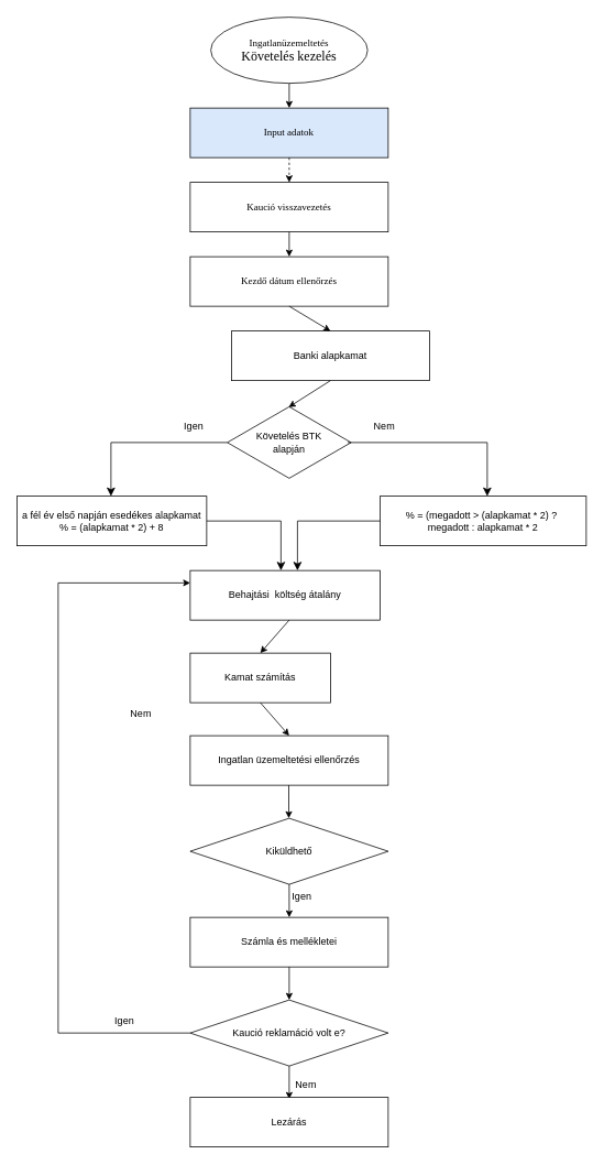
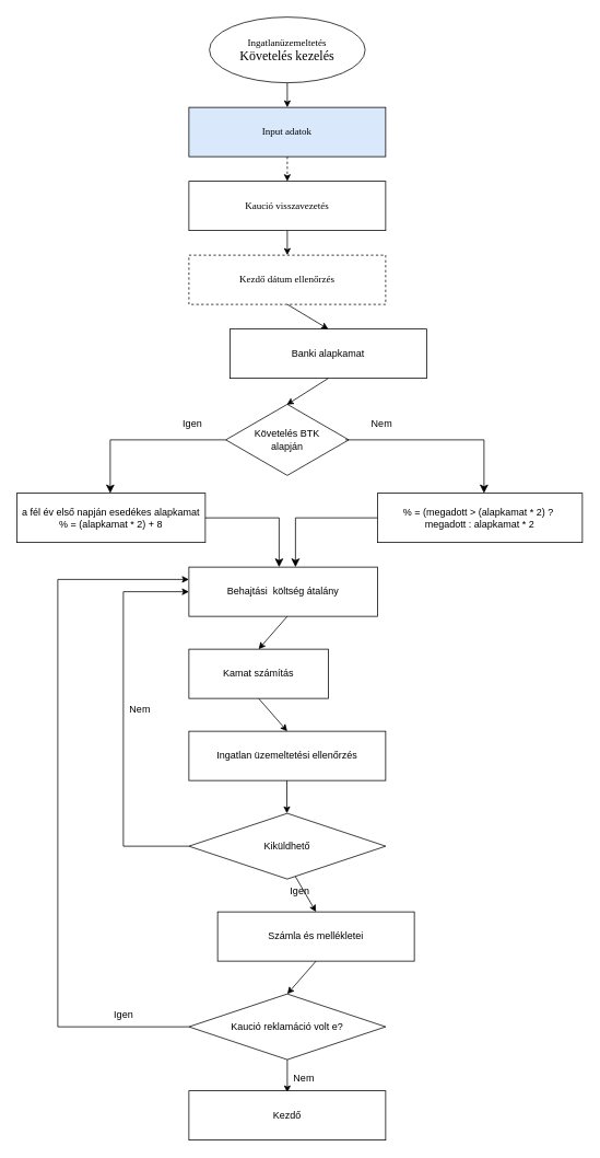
  <mxCell id="0" />
  <mxCell id="1" parent="0" />
  <mxCell id="2" value="" style="endArrow=classic;html=1;rounded=0;exitX=0.5;exitY=1;exitDx=0;exitDy=0;labelBackgroundColor=none;fontColor=default;entryX=0.5;entryY=0;entryDx=0;entryDy=0;" parent="1" target="3" edge="1"><mxGeometry width="50" height="50" relative="1" as="geometry"><mxPoint x="350" y="100" as="sourcePoint" /><mxPoint x="510" y="130" as="targetPoint" /></mxGeometry></mxCell>
  <mxCell id="3" value="&lt;font face=&quot;Tahoma&quot;&gt;Input adatok&lt;/font&gt;" style="rounded=0;whiteSpace=wrap;html=1;labelBackgroundColor=none;fillColor=#dae8fc;" parent="1" vertex="1"><mxGeometry x="230" y="130" width="240" height="60" as="geometry" /></mxCell>
  <mxCell id="4" value="&lt;font face=&quot;Tahoma&quot;&gt;Kaució visszavezetés&lt;/font&gt;" style="rounded=0;whiteSpace=wrap;html=1;labelBackgroundColor=none;" parent="1" vertex="1"><mxGeometry x="230" y="220" width="240" height="60" as="geometry" /></mxCell>
- <mxCell id="5" value="&lt;font face=&quot;Tahoma&quot;&gt;Kezdő dátum ellenőrzés&lt;/font&gt;" style="rounded=0;whiteSpace=wrap;html=1;labelBackgroundColor=none;" parent="1" vertex="1"><mxGeometry x="230" y="310" width="240" height="60" as="geometry" /></mxCell>
+ <mxCell id="5" value="&lt;font face=&quot;Tahoma&quot;&gt;Kezdő dátum ellenőrzés&lt;/font&gt;" style="rounded=0;whiteSpace=wrap;html=1;labelBackgroundColor=none;dashed=1;" parent="1" vertex="1"><mxGeometry x="230" y="310" width="240" height="60" as="geometry" /></mxCell>
  <mxCell id="6" value="Követelés BTK&lt;div&gt;alapján&lt;/div&gt;" style="html=1;whiteSpace=wrap;aspect=fixed;shape=isoRectangle;" parent="1" vertex="1"><mxGeometry x="275" y="490" width="150" height="90" as="geometry" /></mxCell>
  <mxCell id="7" value="% = (megadott &amp;gt; (alapkamat * 2) ?&amp;nbsp;&lt;div&gt;megadott : alapkamat * 2&lt;/div&gt;" style="whiteSpace=wrap;html=1;" parent="1" vertex="1"><mxGeometry x="460" y="600" width="250" height="60" as="geometry" /></mxCell>
  <mxCell id="8" value="&lt;div&gt;a fél év első napján esedékes alapkamat&lt;/div&gt;% = (alapkamat * 2) + 8" style="whiteSpace=wrap;html=1;" parent="1" vertex="1"><mxGeometry x="20" y="600" width="230" height="60" as="geometry" /></mxCell>
  <mxCell id="9" value="Igen" style="text;html=1;align=center;verticalAlign=middle;resizable=0;points=[];autosize=1;strokeColor=none;fillColor=none;" parent="1" vertex="1"><mxGeometry x="209" y="500" width="50" height="30" as="geometry" /></mxCell>
  <mxCell id="10" value="Nem" style="text;html=1;align=center;verticalAlign=middle;resizable=0;points=[];autosize=1;strokeColor=none;fillColor=none;" parent="1" vertex="1"><mxGeometry x="440" y="500" width="50" height="30" as="geometry" /></mxCell>
  <mxCell id="11" value="Banki alapkamat" style="whiteSpace=wrap;html=1;" parent="1" vertex="1"><mxGeometry x="280" y="400" width="240" height="60" as="geometry" /></mxCell>
  <mxCell id="12" value="" style="edgeStyle=none;orthogonalLoop=1;jettySize=auto;html=1;rounded=0;entryX=0.5;entryY=0;entryDx=0;entryDy=0;exitX=0.5;exitY=1;exitDx=0;exitDy=0;" parent="1" source="5" target="11" edge="1"><mxGeometry width="100" relative="1" as="geometry"><mxPoint x="350" y="440" as="sourcePoint" /><mxPoint x="400" y="450" as="targetPoint" /><Array as="points" /></mxGeometry></mxCell>
  <mxCell id="13" value="" style="edgeStyle=none;orthogonalLoop=1;jettySize=auto;html=1;rounded=0;entryX=0.5;entryY=0;entryDx=0;entryDy=0;exitX=0.5;exitY=1;exitDx=0;exitDy=0;" parent="1" source="4" target="5" edge="1"><mxGeometry width="100" relative="1" as="geometry"><mxPoint x="300" y="340" as="sourcePoint" /><mxPoint x="400" y="340" as="targetPoint" /><Array as="points" /></mxGeometry></mxCell>
  <mxCell id="14" value="" style="edgeStyle=none;orthogonalLoop=1;jettySize=auto;html=1;rounded=0;entryX=0.5;entryY=0;entryDx=0;entryDy=0;exitX=0.5;exitY=1;exitDx=0;exitDy=0;dashed=1;" parent="1" source="3" target="4" edge="1"><mxGeometry width="100" relative="1" as="geometry"><mxPoint x="300" y="240" as="sourcePoint" /><mxPoint x="400" y="240" as="targetPoint" /><Array as="points" /></mxGeometry></mxCell>
  <mxCell id="15" value="" style="edgeStyle=none;orthogonalLoop=1;jettySize=auto;html=1;rounded=0;entryX=0.496;entryY=0.024;entryDx=0;entryDy=0;entryPerimeter=0;exitX=0.5;exitY=1;exitDx=0;exitDy=0;" parent="1" source="11" target="6" edge="1"><mxGeometry width="100" relative="1" as="geometry"><mxPoint x="300" y="470" as="sourcePoint" /><mxPoint x="400" y="470" as="targetPoint" /><Array as="points" /></mxGeometry></mxCell>
  <mxCell id="16" value="" style="edgeStyle=segmentEdgeStyle;endArrow=classic;html=1;curved=0;rounded=0;endSize=8;startSize=8;exitX=0.972;exitY=0.5;exitDx=0;exitDy=0;exitPerimeter=0;" parent="1" source="6" edge="1"><mxGeometry width="50" height="50" relative="1" as="geometry"><mxPoint x="540" y="540" as="sourcePoint" /><mxPoint x="590" y="600" as="targetPoint" /></mxGeometry></mxCell>
  <mxCell id="17" value="" style="edgeStyle=segmentEdgeStyle;endArrow=classic;html=1;curved=0;rounded=0;endSize=8;startSize=8;" parent="1" edge="1"><mxGeometry width="50" height="50" relative="1" as="geometry"><mxPoint x="275" y="535" as="sourcePoint" /><mxPoint x="134" y="600" as="targetPoint" /></mxGeometry></mxCell>
  <mxCell id="18" value="" style="edgeStyle=segmentEdgeStyle;endArrow=classic;html=1;curved=0;rounded=0;endSize=8;startSize=8;exitX=0;exitY=0.5;exitDx=0;exitDy=0;" parent="1" source="7" edge="1"><mxGeometry width="50" height="50" relative="1" as="geometry"><mxPoint x="415" y="630" as="sourcePoint" /><mxPoint x="360" y="690" as="targetPoint" /><Array as="points"><mxPoint x="360" y="630" /><mxPoint x="360" y="690" /></Array></mxGeometry></mxCell>
  <mxCell id="19" value="" style="edgeStyle=segmentEdgeStyle;endArrow=classic;html=1;curved=0;rounded=0;endSize=8;startSize=8;exitX=1;exitY=0.5;exitDx=0;exitDy=0;" parent="1" source="8" edge="1"><mxGeometry width="50" height="50" relative="1" as="geometry"><mxPoint x="270" y="630" as="sourcePoint" /><mxPoint x="340" y="690" as="targetPoint" /><Array as="points"><mxPoint x="340" y="630" /><mxPoint x="340" y="690" /></Array></mxGeometry></mxCell>
  <mxCell id="20" value="Behajtási&amp;nbsp; költség átalány&lt;div&gt;&lt;/div&gt;" style="whiteSpace=wrap;html=1;" parent="1" vertex="1"><mxGeometry x="230" y="690" width="230" height="60" as="geometry" /></mxCell>
  <mxCell id="21" value="Kamat számítás&lt;div&gt;&lt;/div&gt;" style="whiteSpace=wrap;html=1;" parent="1" vertex="1"><mxGeometry x="230" y="790" width="170" height="60" as="geometry" /></mxCell>
  <mxCell id="22" value="" style="edgeStyle=none;orthogonalLoop=1;jettySize=auto;html=1;rounded=0;entryX=0.5;entryY=0;entryDx=0;entryDy=0;" parent="1" target="21" edge="1"><mxGeometry width="100" relative="1" as="geometry"><mxPoint x="350" y="750" as="sourcePoint" /><mxPoint x="390" y="780" as="targetPoint" /><Array as="points" /></mxGeometry></mxCell>
- <mxCell id="23" value="Számla és mellékletei&lt;div&gt;&lt;/div&gt;" style="whiteSpace=wrap;html=1;" parent="1" vertex="1"><mxGeometry x="230" y="1110" width="240" height="60" as="geometry" /></mxCell>
+ <mxCell id="23" value="Számla és mellékletei&lt;div&gt;&lt;/div&gt;" style="whiteSpace=wrap;html=1;" parent="1" vertex="1"><mxGeometry x="265" y="1110" width="240" height="60" as="geometry" /></mxCell>
  <mxCell id="24" value="" style="edgeStyle=none;orthogonalLoop=1;jettySize=auto;html=1;rounded=0;entryX=0.5;entryY=0;entryDx=0;entryDy=0;" parent="1" target="23" edge="1"><mxGeometry width="100" relative="1" as="geometry"><mxPoint x="350" y="1050" as="sourcePoint" /><mxPoint x="400" y="870" as="targetPoint" /><Array as="points" /></mxGeometry></mxCell>
  <mxCell id="25" value="Kaució reklamáció volt e?" style="rhombus;whiteSpace=wrap;html=1;" parent="1" vertex="1"><mxGeometry x="230" y="1210" width="240" height="80" as="geometry" /></mxCell>
  <mxCell id="26" value="" style="edgeStyle=none;orthogonalLoop=1;jettySize=auto;html=1;rounded=0;exitX=0;exitY=0.5;exitDx=0;exitDy=0;entryX=0;entryY=0.25;entryDx=0;entryDy=0;" parent="1" source="25" target="20" edge="1"><mxGeometry width="100" relative="1" as="geometry"><mxPoint x="110" y="1299" as="sourcePoint" /><mxPoint x="70" y="688.4" as="targetPoint" /><Array as="points"><mxPoint x="70" y="1250" /><mxPoint x="70" y="705" /></Array></mxGeometry></mxCell>
  <mxCell id="27" value="Ingatlan üzemeltetési ellenőrzés&lt;div&gt;&lt;/div&gt;" style="whiteSpace=wrap;html=1;" parent="1" vertex="1"><mxGeometry x="230" y="890" width="240" height="60" as="geometry" /></mxCell>
  <mxCell id="28" value="" style="edgeStyle=none;orthogonalLoop=1;jettySize=auto;html=1;rounded=0;exitX=0.5;exitY=1;exitDx=0;exitDy=0;entryX=0.5;entryY=0;entryDx=0;entryDy=0;" parent="1" source="21" target="27" edge="1"><mxGeometry width="100" relative="1" as="geometry"><mxPoint x="300" y="870" as="sourcePoint" /><mxPoint x="400" y="870" as="targetPoint" /><Array as="points" /></mxGeometry></mxCell>
  <mxCell id="29" value="Kiküldhető" style="rhombus;whiteSpace=wrap;html=1;" parent="1" vertex="1"><mxGeometry x="230" y="990" width="240" height="80" as="geometry" /></mxCell>
  <mxCell id="30" value="" style="edgeStyle=none;orthogonalLoop=1;jettySize=auto;html=1;rounded=0;exitX=0.5;exitY=1;exitDx=0;exitDy=0;entryX=0.5;entryY=0;entryDx=0;entryDy=0;" parent="1" edge="1"><mxGeometry width="100" relative="1" as="geometry"><mxPoint x="349.5" y="950" as="sourcePoint" /><mxPoint x="349.5" y="990" as="targetPoint" /><Array as="points" /></mxGeometry></mxCell>
  <mxCell id="31" value="" style="edgeStyle=none;orthogonalLoop=1;jettySize=auto;html=1;rounded=0;exitX=0.5;exitY=1;exitDx=0;exitDy=0;" parent="1" source="23" edge="1"><mxGeometry width="100" relative="1" as="geometry"><mxPoint x="320" y="1180" as="sourcePoint" /><mxPoint x="350" y="1210" as="targetPoint" /><Array as="points" /></mxGeometry></mxCell>
  <mxCell id="32" value="Igen" style="text;html=1;align=center;verticalAlign=middle;resizable=0;points=[];autosize=1;strokeColor=none;fillColor=none;" parent="1" vertex="1"><mxGeometry x="340" y="1070" width="50" height="30" as="geometry" /></mxCell>
+ <mxCell id="33" value="" style="edgeStyle=none;orthogonalLoop=1;jettySize=auto;html=1;rounded=0;exitX=0;exitY=0.5;exitDx=0;exitDy=0;entryX=0;entryY=0.5;entryDx=0;entryDy=0;" parent="1" source="29" target="20" edge="1"><mxGeometry width="100" relative="1" as="geometry"><mxPoint x="70" y="1000" as="sourcePoint" /><mxPoint x="150" y="710" as="targetPoint" /><Array as="points"><mxPoint x="150" y="1030" /><mxPoint x="150" y="720" /></Array></mxGeometry></mxCell>
  <mxCell id="34" value="Nem" style="text;html=1;align=center;verticalAlign=middle;resizable=0;points=[];autosize=1;strokeColor=none;fillColor=none;" parent="1" vertex="1"><mxGeometry x="145" y="848" width="50" height="30" as="geometry" /></mxCell>
  <mxCell id="35" value="Igen&lt;div&gt;&lt;br&gt;&lt;/div&gt;" style="text;html=1;align=center;verticalAlign=middle;resizable=0;points=[];autosize=1;strokeColor=none;fillColor=none;" parent="1" vertex="1"><mxGeometry x="125" y="1223" width="50" height="40" as="geometry" /></mxCell>
  <mxCell id="36" value="" style="edgeStyle=none;orthogonalLoop=1;jettySize=auto;html=1;rounded=0;exitX=0.5;exitY=1;exitDx=0;exitDy=0;" parent="1" source="25" edge="1"><mxGeometry width="100" relative="1" as="geometry"><mxPoint x="340" y="1350" as="sourcePoint" /><mxPoint x="350" y="1330" as="targetPoint" /><Array as="points" /></mxGeometry></mxCell>
  <mxCell id="37" value="Nem" style="text;html=1;align=center;verticalAlign=middle;resizable=0;points=[];autosize=1;strokeColor=none;fillColor=none;" parent="1" vertex="1"><mxGeometry x="345" y="1298" width="50" height="30" as="geometry" /></mxCell>
- <mxCell id="38" value="Lezárás&lt;div&gt;&lt;/div&gt;" style="whiteSpace=wrap;html=1;" parent="1" vertex="1"><mxGeometry x="230" y="1328" width="240" height="60" as="geometry" /></mxCell>
+ <mxCell id="38" value="Kezdő&lt;div&gt;&lt;/div&gt;" style="whiteSpace=wrap;html=1;" parent="1" vertex="1"><mxGeometry x="230" y="1328" width="240" height="60" as="geometry" /></mxCell>
  <mxCell id="39" value="&lt;font face=&quot;Tahoma&quot;&gt;Ingatlanüzemeltetés&lt;/font&gt;&lt;div style=&quot;font-family: Verdana; font-size: 8px;&quot;&gt;&lt;font face=&quot;BtbKhpzwE4qU60kqDjoo&quot; size=&quot;3&quot;&gt;Követelés kezelés&lt;/font&gt;&lt;/div&gt;" style="ellipse;whiteSpace=wrap;html=1;" parent="1" vertex="1"><mxGeometry x="255" y="20" width="190" height="80" as="geometry" /></mxCell>
